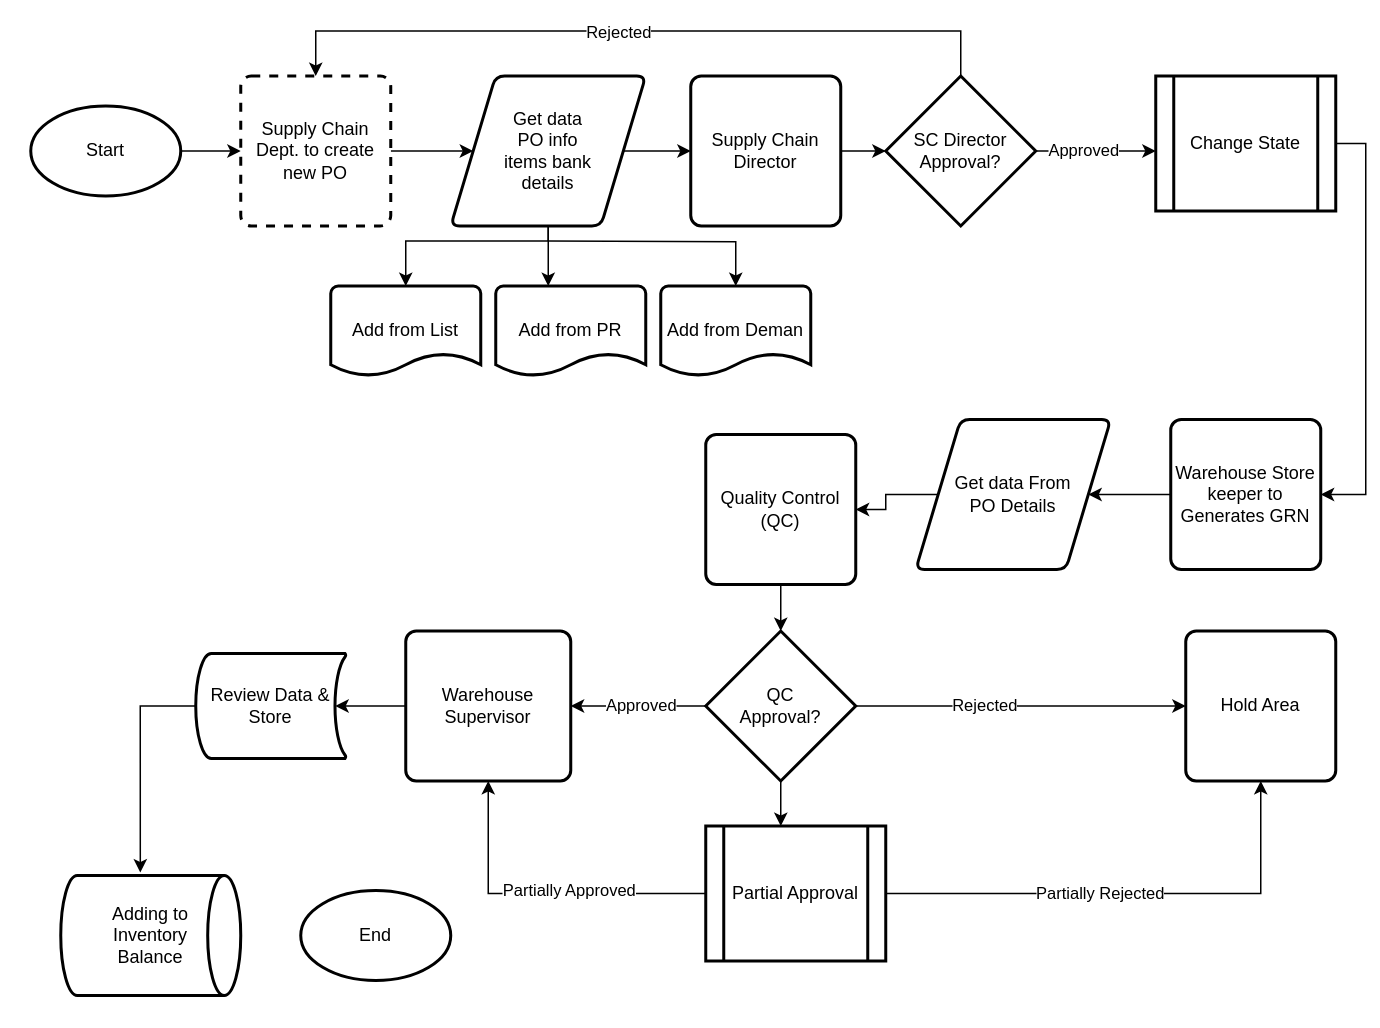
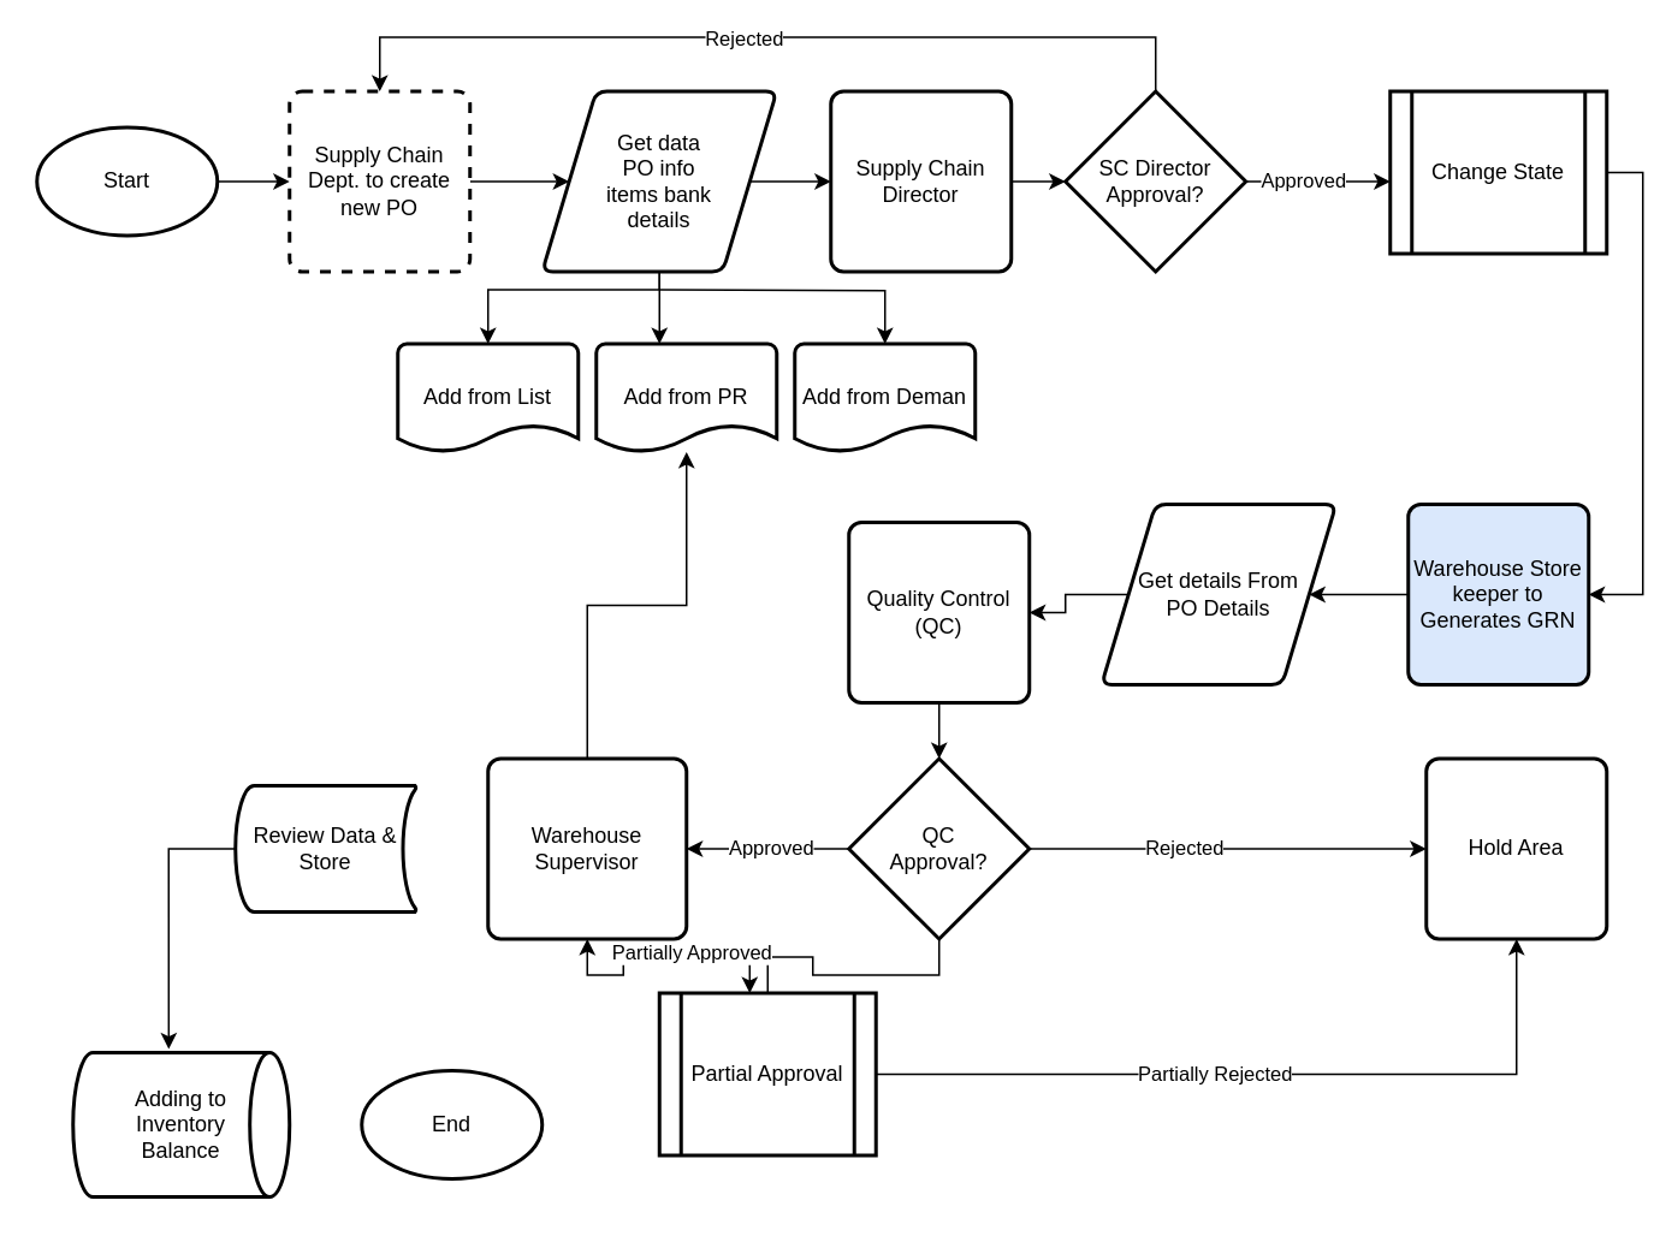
  <mxCell id="0" />
  <mxCell id="1" parent="0" />
  <mxCell id="2" value="" style="edgeStyle=orthogonalEdgeStyle;rounded=0;orthogonalLoop=1;jettySize=auto;html=1;entryX=0;entryY=0.5;entryDx=0;entryDy=0;" parent="1" source="3" target="5" edge="1"><mxGeometry relative="1" as="geometry"><mxPoint x="540" y="380" as="targetPoint" /></mxGeometry></mxCell>
  <mxCell id="3" value="Start" style="strokeWidth=2;html=1;shape=mxgraph.flowchart.start_1;whiteSpace=wrap;" parent="1" vertex="1"><mxGeometry x="20" y="70" width="100" height="60" as="geometry" /></mxCell>
  <mxCell id="4" style="edgeStyle=orthogonalEdgeStyle;rounded=0;orthogonalLoop=1;jettySize=auto;html=1;entryX=0;entryY=0.5;entryDx=0;entryDy=0;" parent="1" source="5" target="10" edge="1"><mxGeometry relative="1" as="geometry" /></mxCell>
  <mxCell id="5" value="Supply Chain Dept. to create new PO" style="rounded=1;whiteSpace=wrap;html=1;absoluteArcSize=1;arcSize=14;strokeWidth=2;dashed=1;" parent="1" vertex="1"><mxGeometry x="160" y="50" width="100" height="100" as="geometry" /></mxCell>
  <mxCell id="6" style="edgeStyle=orthogonalEdgeStyle;rounded=0;orthogonalLoop=1;jettySize=auto;html=1;entryX=0.35;entryY=0;entryDx=0;entryDy=0;entryPerimeter=0;" parent="1" source="10" target="12" edge="1"><mxGeometry relative="1" as="geometry" /></mxCell>
  <mxCell id="7" style="edgeStyle=orthogonalEdgeStyle;rounded=0;orthogonalLoop=1;jettySize=auto;html=1;entryX=0.5;entryY=0;entryDx=0;entryDy=0;entryPerimeter=0;" parent="1" target="11" edge="1"><mxGeometry relative="1" as="geometry"><mxPoint x="365" y="160" as="sourcePoint" /></mxGeometry></mxCell>
  <mxCell id="8" style="edgeStyle=orthogonalEdgeStyle;rounded=0;orthogonalLoop=1;jettySize=auto;html=1;exitX=0.5;exitY=1;exitDx=0;exitDy=0;entryX=0.5;entryY=0;entryDx=0;entryDy=0;entryPerimeter=0;" parent="1" source="10" target="13" edge="1"><mxGeometry relative="1" as="geometry"><Array as="points"><mxPoint x="365" y="160" /><mxPoint x="270" y="160" /></Array></mxGeometry></mxCell>
  <mxCell id="9" style="edgeStyle=orthogonalEdgeStyle;rounded=0;orthogonalLoop=1;jettySize=auto;html=1;exitX=1;exitY=0.5;exitDx=0;exitDy=0;entryX=0;entryY=0.5;entryDx=0;entryDy=0;" parent="1" source="10" target="15" edge="1"><mxGeometry relative="1" as="geometry" /></mxCell>
  <mxCell id="10" value="Get data&lt;br&gt;PO info &lt;br&gt;items bank&lt;br&gt;details" style="shape=parallelogram;html=1;strokeWidth=2;perimeter=parallelogramPerimeter;whiteSpace=wrap;rounded=1;arcSize=12;size=0.23;" parent="1" vertex="1"><mxGeometry x="300" y="50" width="130" height="100" as="geometry" /></mxCell>
  <mxCell id="11" value="Add from Deman" style="strokeWidth=2;html=1;shape=mxgraph.flowchart.document2;whiteSpace=wrap;size=0.25;" parent="1" vertex="1"><mxGeometry x="440" y="190" width="100" height="60" as="geometry" /></mxCell>
  <mxCell id="12" value="Add from PR" style="strokeWidth=2;html=1;shape=mxgraph.flowchart.document2;whiteSpace=wrap;size=0.25;" parent="1" vertex="1"><mxGeometry x="330" y="190" width="100" height="60" as="geometry" /></mxCell>
  <mxCell id="13" value="Add from List" style="strokeWidth=2;html=1;shape=mxgraph.flowchart.document2;whiteSpace=wrap;size=0.25;" parent="1" vertex="1"><mxGeometry x="220" y="190" width="100" height="60" as="geometry" /></mxCell>
  <mxCell id="14" style="edgeStyle=orthogonalEdgeStyle;rounded=0;orthogonalLoop=1;jettySize=auto;html=1;entryX=0;entryY=0.5;entryDx=0;entryDy=0;entryPerimeter=0;" parent="1" source="15" target="20" edge="1"><mxGeometry relative="1" as="geometry" /></mxCell>
  <mxCell id="15" value="Supply Chain Director" style="rounded=1;whiteSpace=wrap;html=1;absoluteArcSize=1;arcSize=14;strokeWidth=2;" parent="1" vertex="1"><mxGeometry x="460" y="50" width="100" height="100" as="geometry" /></mxCell>
  <mxCell id="16" style="edgeStyle=orthogonalEdgeStyle;rounded=0;orthogonalLoop=1;jettySize=auto;html=1;exitX=0.5;exitY=0;exitDx=0;exitDy=0;exitPerimeter=0;entryX=0.5;entryY=0;entryDx=0;entryDy=0;" parent="1" source="20" target="5" edge="1"><mxGeometry relative="1" as="geometry"><Array as="points"><mxPoint x="640" y="20" /><mxPoint x="210" y="20" /></Array></mxGeometry></mxCell>
  <mxCell id="17" value="Rejected" style="edgeLabel;html=1;align=center;verticalAlign=middle;resizable=0;points=[];" parent="16" vertex="1" connectable="0"><mxGeometry x="0.057" relative="1" as="geometry"><mxPoint as="offset" /></mxGeometry></mxCell>
  <mxCell id="18" value="" style="edgeStyle=orthogonalEdgeStyle;rounded=0;orthogonalLoop=1;jettySize=auto;html=1;" parent="1" source="20" target="22" edge="1"><mxGeometry relative="1" as="geometry"><Array as="points"><mxPoint x="740" y="100" /><mxPoint x="740" y="100" /></Array></mxGeometry></mxCell>
  <mxCell id="19" value="Approved" style="edgeLabel;html=1;align=center;verticalAlign=middle;resizable=0;points=[];" parent="18" vertex="1" connectable="0"><mxGeometry x="-0.225" y="1" relative="1" as="geometry"><mxPoint as="offset" /></mxGeometry></mxCell>
  <mxCell id="20" value="SC Director Approval?" style="strokeWidth=2;html=1;shape=mxgraph.flowchart.decision;whiteSpace=wrap;" parent="1" vertex="1"><mxGeometry x="590" y="50" width="100" height="100" as="geometry" /></mxCell>
  <mxCell id="21" style="edgeStyle=orthogonalEdgeStyle;rounded=0;orthogonalLoop=1;jettySize=auto;html=1;exitX=1;exitY=0.5;exitDx=0;exitDy=0;entryX=1;entryY=0.5;entryDx=0;entryDy=0;" parent="1" source="22" target="24" edge="1"><mxGeometry relative="1" as="geometry"><mxPoint x="910" y="340" as="targetPoint" /></mxGeometry></mxCell>
  <mxCell id="22" value="Change State" style="shape=process;whiteSpace=wrap;html=1;backgroundOutline=1;strokeWidth=2;" parent="1" vertex="1"><mxGeometry x="770" y="50" width="120" height="90" as="geometry" /></mxCell>
  <mxCell id="23" style="edgeStyle=orthogonalEdgeStyle;rounded=0;orthogonalLoop=1;jettySize=auto;html=1;entryX=1;entryY=0.5;entryDx=0;entryDy=0;" parent="1" source="24" target="26" edge="1"><mxGeometry relative="1" as="geometry" /></mxCell>
- <mxCell id="24" value="Warehouse Store keeper to Generates GRN" style="rounded=1;whiteSpace=wrap;html=1;absoluteArcSize=1;arcSize=14;strokeWidth=2;" parent="1" vertex="1"><mxGeometry x="780" y="279" width="100" height="100" as="geometry" /></mxCell>
+ <mxCell id="24" value="Warehouse Store keeper to Generates GRN" style="rounded=1;whiteSpace=wrap;html=1;absoluteArcSize=1;arcSize=14;strokeWidth=2;fillColor=#dae8fc;" parent="1" vertex="1"><mxGeometry x="780" y="279" width="100" height="100" as="geometry" /></mxCell>
  <mxCell id="25" style="edgeStyle=orthogonalEdgeStyle;rounded=0;orthogonalLoop=1;jettySize=auto;html=1;entryX=1;entryY=0.5;entryDx=0;entryDy=0;" parent="1" source="26" target="28" edge="1"><mxGeometry relative="1" as="geometry" /></mxCell>
- <mxCell id="26" value="Get data From&lt;br&gt;PO Details" style="shape=parallelogram;html=1;strokeWidth=2;perimeter=parallelogramPerimeter;whiteSpace=wrap;rounded=1;arcSize=12;size=0.23;" parent="1" vertex="1"><mxGeometry x="610" y="279" width="130" height="100" as="geometry" /></mxCell>
+ <mxCell id="26" value="Get details From&lt;br&gt;PO Details" style="shape=parallelogram;html=1;strokeWidth=2;perimeter=parallelogramPerimeter;whiteSpace=wrap;rounded=1;arcSize=12;size=0.23;" parent="1" vertex="1"><mxGeometry x="610" y="279" width="130" height="100" as="geometry" /></mxCell>
  <mxCell id="27" style="edgeStyle=orthogonalEdgeStyle;rounded=0;orthogonalLoop=1;jettySize=auto;html=1;exitX=0.5;exitY=1;exitDx=0;exitDy=0;entryX=0.5;entryY=0;entryDx=0;entryDy=0;entryPerimeter=0;" parent="1" source="28" target="30" edge="1"><mxGeometry relative="1" as="geometry" /></mxCell>
  <mxCell id="28" value="Quality Control&lt;br&gt;(QC)" style="rounded=1;whiteSpace=wrap;html=1;absoluteArcSize=1;arcSize=14;strokeWidth=2;" parent="1" vertex="1"><mxGeometry x="470" y="289" width="100" height="100" as="geometry" /></mxCell>
  <mxCell id="29" style="edgeStyle=orthogonalEdgeStyle;rounded=0;orthogonalLoop=1;jettySize=auto;html=1;exitX=0.5;exitY=1;exitDx=0;exitDy=0;exitPerimeter=0;entryX=0.417;entryY=0;entryDx=0;entryDy=0;entryPerimeter=0;" parent="1" source="30" target="42" edge="1"><mxGeometry relative="1" as="geometry" /></mxCell>
  <mxCell id="30" value="QC&lt;br&gt;Approval?" style="strokeWidth=2;html=1;shape=mxgraph.flowchart.decision;whiteSpace=wrap;" parent="1" vertex="1"><mxGeometry x="470" y="420" width="100" height="100" as="geometry" /></mxCell>
  <mxCell id="31" value="Hold Area" style="rounded=1;whiteSpace=wrap;html=1;absoluteArcSize=1;arcSize=14;strokeWidth=2;" parent="1" vertex="1"><mxGeometry x="790" y="420" width="100" height="100" as="geometry" /></mxCell>
  <mxCell id="32" value="" style="edgeStyle=orthogonalEdgeStyle;rounded=0;orthogonalLoop=1;jettySize=auto;html=1;exitX=1;exitY=0.5;exitDx=0;exitDy=0;exitPerimeter=0;entryX=0;entryY=0.5;entryDx=0;entryDy=0;" parent="1" source="30" target="31" edge="1"><mxGeometry relative="1" as="geometry"><mxPoint x="700" y="140" as="sourcePoint" /><mxPoint x="780" y="140" as="targetPoint" /><Array as="points"><mxPoint x="590" y="470" /><mxPoint x="590" y="470" /></Array></mxGeometry></mxCell>
  <mxCell id="33" value="Rejected" style="edgeLabel;html=1;align=center;verticalAlign=middle;resizable=0;points=[];" parent="32" vertex="1" connectable="0"><mxGeometry x="-0.225" y="1" relative="1" as="geometry"><mxPoint as="offset" /></mxGeometry></mxCell>
  <mxCell id="34" value="" style="edgeStyle=orthogonalEdgeStyle;rounded=0;orthogonalLoop=1;jettySize=auto;html=1;exitX=0;exitY=0.5;exitDx=0;exitDy=0;exitPerimeter=0;entryX=1;entryY=0.5;entryDx=0;entryDy=0;" parent="1" source="30" target="37" edge="1"><mxGeometry relative="1" as="geometry"><mxPoint x="440" y="470" as="sourcePoint" /><mxPoint x="280" y="469.5" as="targetPoint" /><Array as="points" /></mxGeometry></mxCell>
  <mxCell id="35" value="Approved" style="edgeLabel;html=1;align=center;verticalAlign=middle;resizable=0;points=[];" parent="34" vertex="1" connectable="0"><mxGeometry x="-0.225" y="1" relative="1" as="geometry"><mxPoint x="-9" y="-2" as="offset" /></mxGeometry></mxCell>
- <mxCell id="36" style="edgeStyle=orthogonalEdgeStyle;rounded=0;orthogonalLoop=1;jettySize=auto;html=1;entryX=0.93;entryY=0.5;entryDx=0;entryDy=0;entryPerimeter=0;" parent="1" source="37" target="44" edge="1"><mxGeometry relative="1" as="geometry" /></mxCell>
+ <mxCell id="36" style="edgeStyle=orthogonalEdgeStyle;rounded=0;orthogonalLoop=1;jettySize=auto;html=1;" parent="1" source="37" target="12" edge="1"><mxGeometry relative="1" as="geometry" /></mxCell>
  <mxCell id="37" value="Warehouse&lt;br&gt;Supervisor" style="rounded=1;whiteSpace=wrap;html=1;absoluteArcSize=1;arcSize=14;strokeWidth=2;" parent="1" vertex="1"><mxGeometry x="270" y="420" width="110" height="100" as="geometry" /></mxCell>
  <mxCell id="38" style="edgeStyle=orthogonalEdgeStyle;rounded=0;orthogonalLoop=1;jettySize=auto;html=1;exitX=1;exitY=0.5;exitDx=0;exitDy=0;entryX=0.5;entryY=1;entryDx=0;entryDy=0;" parent="1" source="42" target="31" edge="1"><mxGeometry relative="1" as="geometry" /></mxCell>
  <mxCell id="39" value="Partially Rejected" style="edgeLabel;html=1;align=center;verticalAlign=middle;resizable=0;points=[];" parent="38" vertex="1" connectable="0"><mxGeometry x="-0.129" y="1" relative="1" as="geometry"><mxPoint as="offset" /></mxGeometry></mxCell>
  <mxCell id="40" style="edgeStyle=orthogonalEdgeStyle;rounded=0;orthogonalLoop=1;jettySize=auto;html=1;entryX=0.5;entryY=1;entryDx=0;entryDy=0;" parent="1" source="42" target="37" edge="1"><mxGeometry relative="1" as="geometry" /></mxCell>
  <mxCell id="41" value="Partially Approved" style="edgeLabel;html=1;align=center;verticalAlign=middle;resizable=0;points=[];" parent="40" vertex="1" connectable="0"><mxGeometry x="-0.164" y="-3" relative="1" as="geometry"><mxPoint as="offset" /></mxGeometry></mxCell>
- <mxCell id="42" value="Partial Approval" style="shape=process;whiteSpace=wrap;html=1;backgroundOutline=1;strokeWidth=2;" parent="1" vertex="1"><mxGeometry x="470" y="550" width="120" height="90" as="geometry" /></mxCell>
+ <mxCell id="42" value="Partial Approval" style="shape=process;whiteSpace=wrap;html=1;backgroundOutline=1;strokeWidth=2;" parent="1" vertex="1"><mxGeometry x="365" y="550" width="120" height="90" as="geometry" /></mxCell>
  <mxCell id="43" style="edgeStyle=orthogonalEdgeStyle;rounded=0;orthogonalLoop=1;jettySize=auto;html=1;entryX=0.442;entryY=-0.025;entryDx=0;entryDy=0;entryPerimeter=0;exitX=0;exitY=0.5;exitDx=0;exitDy=0;exitPerimeter=0;" parent="1" source="44" target="46" edge="1"><mxGeometry relative="1" as="geometry"><Array as="points"><mxPoint x="93" y="470" /></Array></mxGeometry></mxCell>
  <mxCell id="44" value="Review Data &amp;amp; Store" style="strokeWidth=2;html=1;shape=mxgraph.flowchart.stored_data;whiteSpace=wrap;" parent="1" vertex="1"><mxGeometry x="130" y="435" width="100" height="70" as="geometry" /></mxCell>
  <mxCell id="45" style="edgeStyle=orthogonalEdgeStyle;rounded=0;orthogonalLoop=1;jettySize=auto;html=1;exitX=0.5;exitY=1;exitDx=0;exitDy=0;exitPerimeter=0;" parent="1" source="44" target="44" edge="1"><mxGeometry relative="1" as="geometry" /></mxCell>
  <mxCell id="46" value="Adding to&lt;br&gt;Inventory&lt;br&gt;Balance" style="strokeWidth=2;html=1;shape=mxgraph.flowchart.direct_data;whiteSpace=wrap;" parent="1" vertex="1"><mxGeometry x="40" y="583" width="120" height="80" as="geometry" /></mxCell>
  <mxCell id="47" value="End" style="strokeWidth=2;html=1;shape=mxgraph.flowchart.start_1;whiteSpace=wrap;" parent="1" vertex="1"><mxGeometry x="200" y="593" width="100" height="60" as="geometry" /></mxCell>
